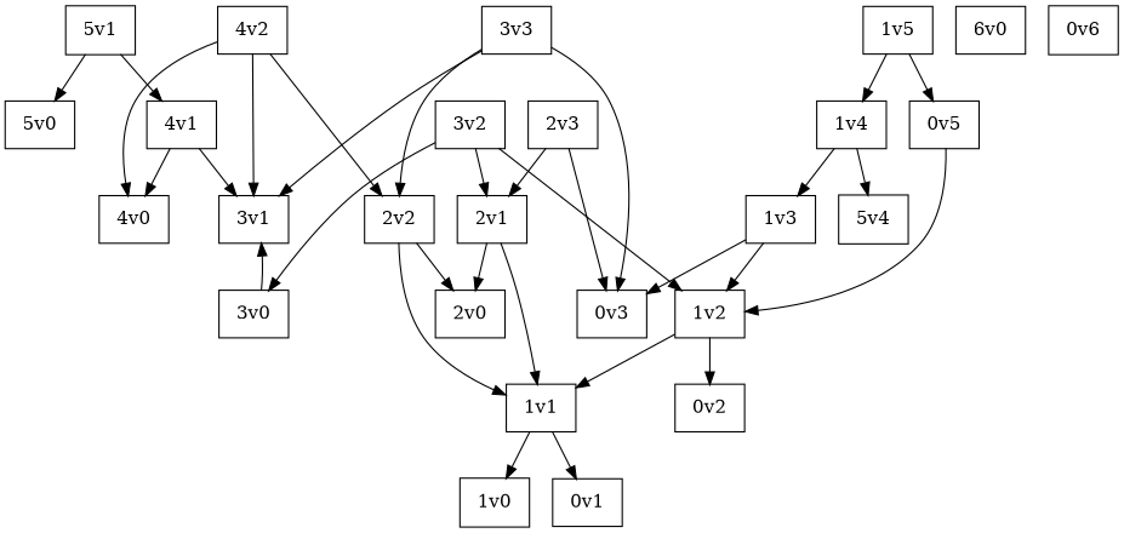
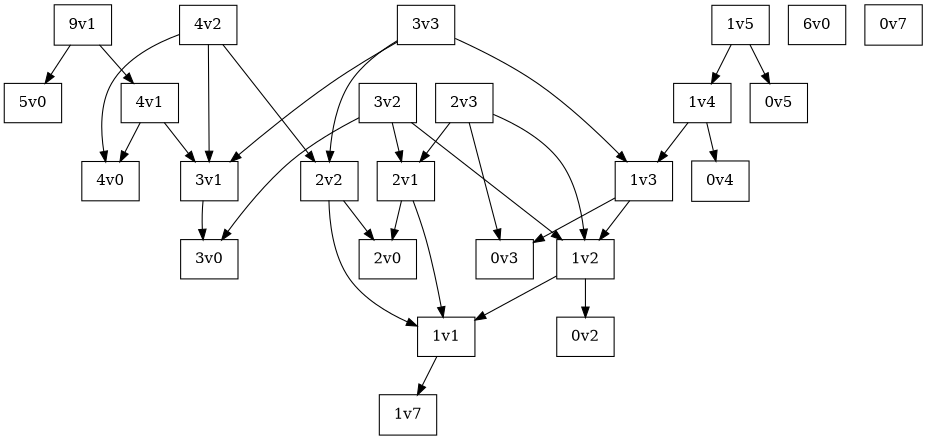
  digraph {
    node [shape=record]
-   n1 [label="5v1"]
+   n1 [label="9v1"]
    n2 [label="4v2"]
    n3 [label="3v3"]
    n4 [label="4v1"]
    n5 [label="3v2"]
    n6 [label="2v3"]
    n7 [label="3v1"]
    n8 [label="2v2"]
    n9 [label="1v3"]
    n10 [label="5v0"]
    n11 [label="4v0"]
    n12 [label="2v1"]
    n13 [label="3v0"]
    n14 [label="1v2"]
    n15 [label="0v3"]
    n16 [label="2v0"]
    n17 [label="1v1"]
    n18 [label="6v0"]
-   n19 [label="5v4"]
+   n19 [label="0v4"]
    n20 [label="1v5"]
    n21 [label="1v4"]
    n22 [label="0v5"]
-   n23 [label="0v6"]
-   n24 [label="1v0"]
-   n25 [label="0v1"]
+   n23 [label="0v7"]
+   n24 [label="1v7"]
    n26 [label="0v2"]
    subgraph sub_1 {
      ordering=out
      n1
      n2
    }
    subgraph sub_2 {
      rank=same
      n1
      n2
      n3
    }
    subgraph sub_3 {
      rank=same
      n4
      n5
      n6
    }
    subgraph sub_4 {
      rank=same
      n7
      n8
      n9
    }
    n1 -> n4
    n1 -> n10
    n2 -> n7
    n2 -> n8
    n2 -> n11
    n3 -> n7
    n3 -> n8
-   n3 -> n15
+   n3 -> n9
    n4 -> n7
    n4 -> n11
    n5 -> n12
    n5 -> n13
    n5 -> n14
    n6 -> n12
-   n22 -> n14
+   n6 -> n14
    n6 -> n15
-   n13 -> n7
+   n7 -> n13
    n8 -> n16
    n8 -> n17
    n9 -> n14
    n9 -> n15
    n12 -> n16
    n12 -> n17
    n14 -> n17
    n14 -> n26
    n17 -> n24
-   n17 -> n25
    n20 -> n21
    n20 -> n22
    n21 -> n9
    n21 -> n19
  }
